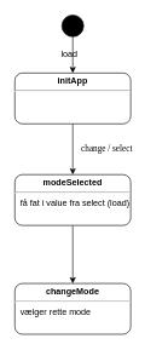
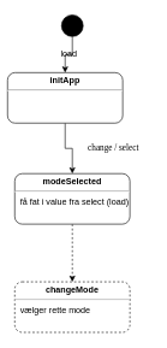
  <mxCell id="0" />
  <mxCell id="1" parent="0" />
  <mxCell id="2" style="edgeStyle=orthogonalEdgeStyle;rounded=0;orthogonalLoop=1;jettySize=auto;html=1;entryX=0.5;entryY=0;entryDx=0;entryDy=0;fontFamily=Tahoma;" edge="1" parent="1" source="3" target="8"><mxGeometry relative="1" as="geometry" /></mxCell>
- <mxCell id="3" value="&lt;p style=&quot;margin: 4px 0px 0px; text-align: center;&quot;&gt;&lt;b&gt;initApp&lt;/b&gt;&lt;/p&gt;&lt;hr&gt;&lt;p style=&quot;margin:0px;margin-left:8px;&quot;&gt;&lt;br&gt;&lt;/p&gt;" style="verticalAlign=top;align=left;overflow=fill;fontSize=12;fontFamily=Helvetica;html=1;rounded=1;strokeColor=default;" vertex="1" parent="1"><mxGeometry x="20" y="100" width="160" height="70" as="geometry" /></mxCell>
+ <mxCell id="3" value="&lt;p style=&quot;margin: 4px 0px 0px; text-align: center;&quot;&gt;&lt;b&gt;initApp&lt;/b&gt;&lt;/p&gt;&lt;hr&gt;&lt;p style=&quot;margin:0px;margin-left:8px;&quot;&gt;&lt;br&gt;&lt;/p&gt;" style="verticalAlign=top;align=left;overflow=fill;fontSize=12;fontFamily=Helvetica;html=1;rounded=1;strokeColor=default;" vertex="1" parent="1"><mxGeometry x="10" y="100" width="160" height="70" as="geometry" /></mxCell>
  <mxCell id="4" style="edgeStyle=orthogonalEdgeStyle;rounded=0;orthogonalLoop=1;jettySize=auto;html=1;entryX=0.5;entryY=0;entryDx=0;entryDy=0;" edge="1" parent="1" source="5" target="3"><mxGeometry relative="1" as="geometry" /></mxCell>
  <mxCell id="5" value="" style="ellipse;fillColor=strokeColor;rounded=1;strokeColor=default;" vertex="1" parent="1"><mxGeometry x="85" y="20" width="30" height="30" as="geometry" /></mxCell>
  <mxCell id="6" value="load" style="text;html=1;align=center;verticalAlign=middle;resizable=0;points=[];autosize=1;strokeColor=none;fillColor=none;" vertex="1" parent="1"><mxGeometry x="70" y="60" width="50" height="30" as="geometry" /></mxCell>
- <mxCell id="7" value="" style="edgeStyle=none;html=1;" edge="1" parent="1" source="8" target="10"><mxGeometry relative="1" as="geometry" /></mxCell>
+ <mxCell id="7" value="" style="edgeStyle=none;html=1;dashed=1;" edge="1" parent="1" source="8" target="10"><mxGeometry relative="1" as="geometry" /></mxCell>
  <mxCell id="8" value="&lt;p style=&quot;margin: 4px 0px 0px; text-align: center;&quot;&gt;&lt;b&gt;modeSelected&lt;/b&gt;&lt;/p&gt;&lt;hr&gt;&lt;p style=&quot;margin:0px;margin-left:8px;&quot;&gt;få fat i value fra select (load)&lt;/p&gt;&lt;p style=&quot;margin:0px;margin-left:8px;&quot;&gt;&lt;br&gt;&lt;/p&gt;" style="verticalAlign=top;align=left;overflow=fill;fontSize=12;fontFamily=Helvetica;html=1;rounded=1;strokeColor=default;" vertex="1" parent="1"><mxGeometry x="20" y="240" width="160" height="70" as="geometry" /></mxCell>
- <mxCell id="9" value="&lt;div align=&quot;left&quot;&gt;change / select&lt;/div&gt;" style="text;html=1;align=left;verticalAlign=middle;resizable=0;points=[];autosize=1;strokeColor=none;fillColor=none;fontFamily=Tahoma;" vertex="1" parent="1"><mxGeometry x="110" y="190" width="100" height="30" as="geometry" /></mxCell>
- <mxCell id="10" value="&lt;p style=&quot;margin: 4px 0px 0px; text-align: center;&quot;&gt;&lt;b&gt;changeMode&lt;/b&gt;&lt;/p&gt;&lt;hr&gt;&lt;p style=&quot;margin:0px;margin-left:8px;&quot;&gt;vælger rette mode&lt;/p&gt;" style="verticalAlign=top;align=left;overflow=fill;fontSize=12;fontFamily=Helvetica;html=1;rounded=1;strokeColor=default;" vertex="1" parent="1"><mxGeometry x="20" y="390" width="160" height="70" as="geometry" /></mxCell>
+ <mxCell id="9" value="&lt;div align=&quot;left&quot;&gt;change / select&lt;/div&gt;" style="text;html=1;align=left;verticalAlign=middle;resizable=0;points=[];autosize=1;strokeColor=none;fillColor=none;fontFamily=Tahoma;" vertex="1" parent="1"><mxGeometry x="120" y="190" width="100" height="30" as="geometry" /></mxCell>
+ <mxCell id="10" value="&lt;p style=&quot;margin: 4px 0px 0px; text-align: center;&quot;&gt;&lt;b&gt;changeMode&lt;/b&gt;&lt;/p&gt;&lt;hr&gt;&lt;p style=&quot;margin:0px;margin-left:8px;&quot;&gt;vælger rette mode&lt;/p&gt;" style="verticalAlign=top;align=left;overflow=fill;fontSize=12;fontFamily=Helvetica;html=1;rounded=1;strokeColor=default;dashed=1;" vertex="1" parent="1"><mxGeometry x="20" y="390" width="160" height="70" as="geometry" /></mxCell>
